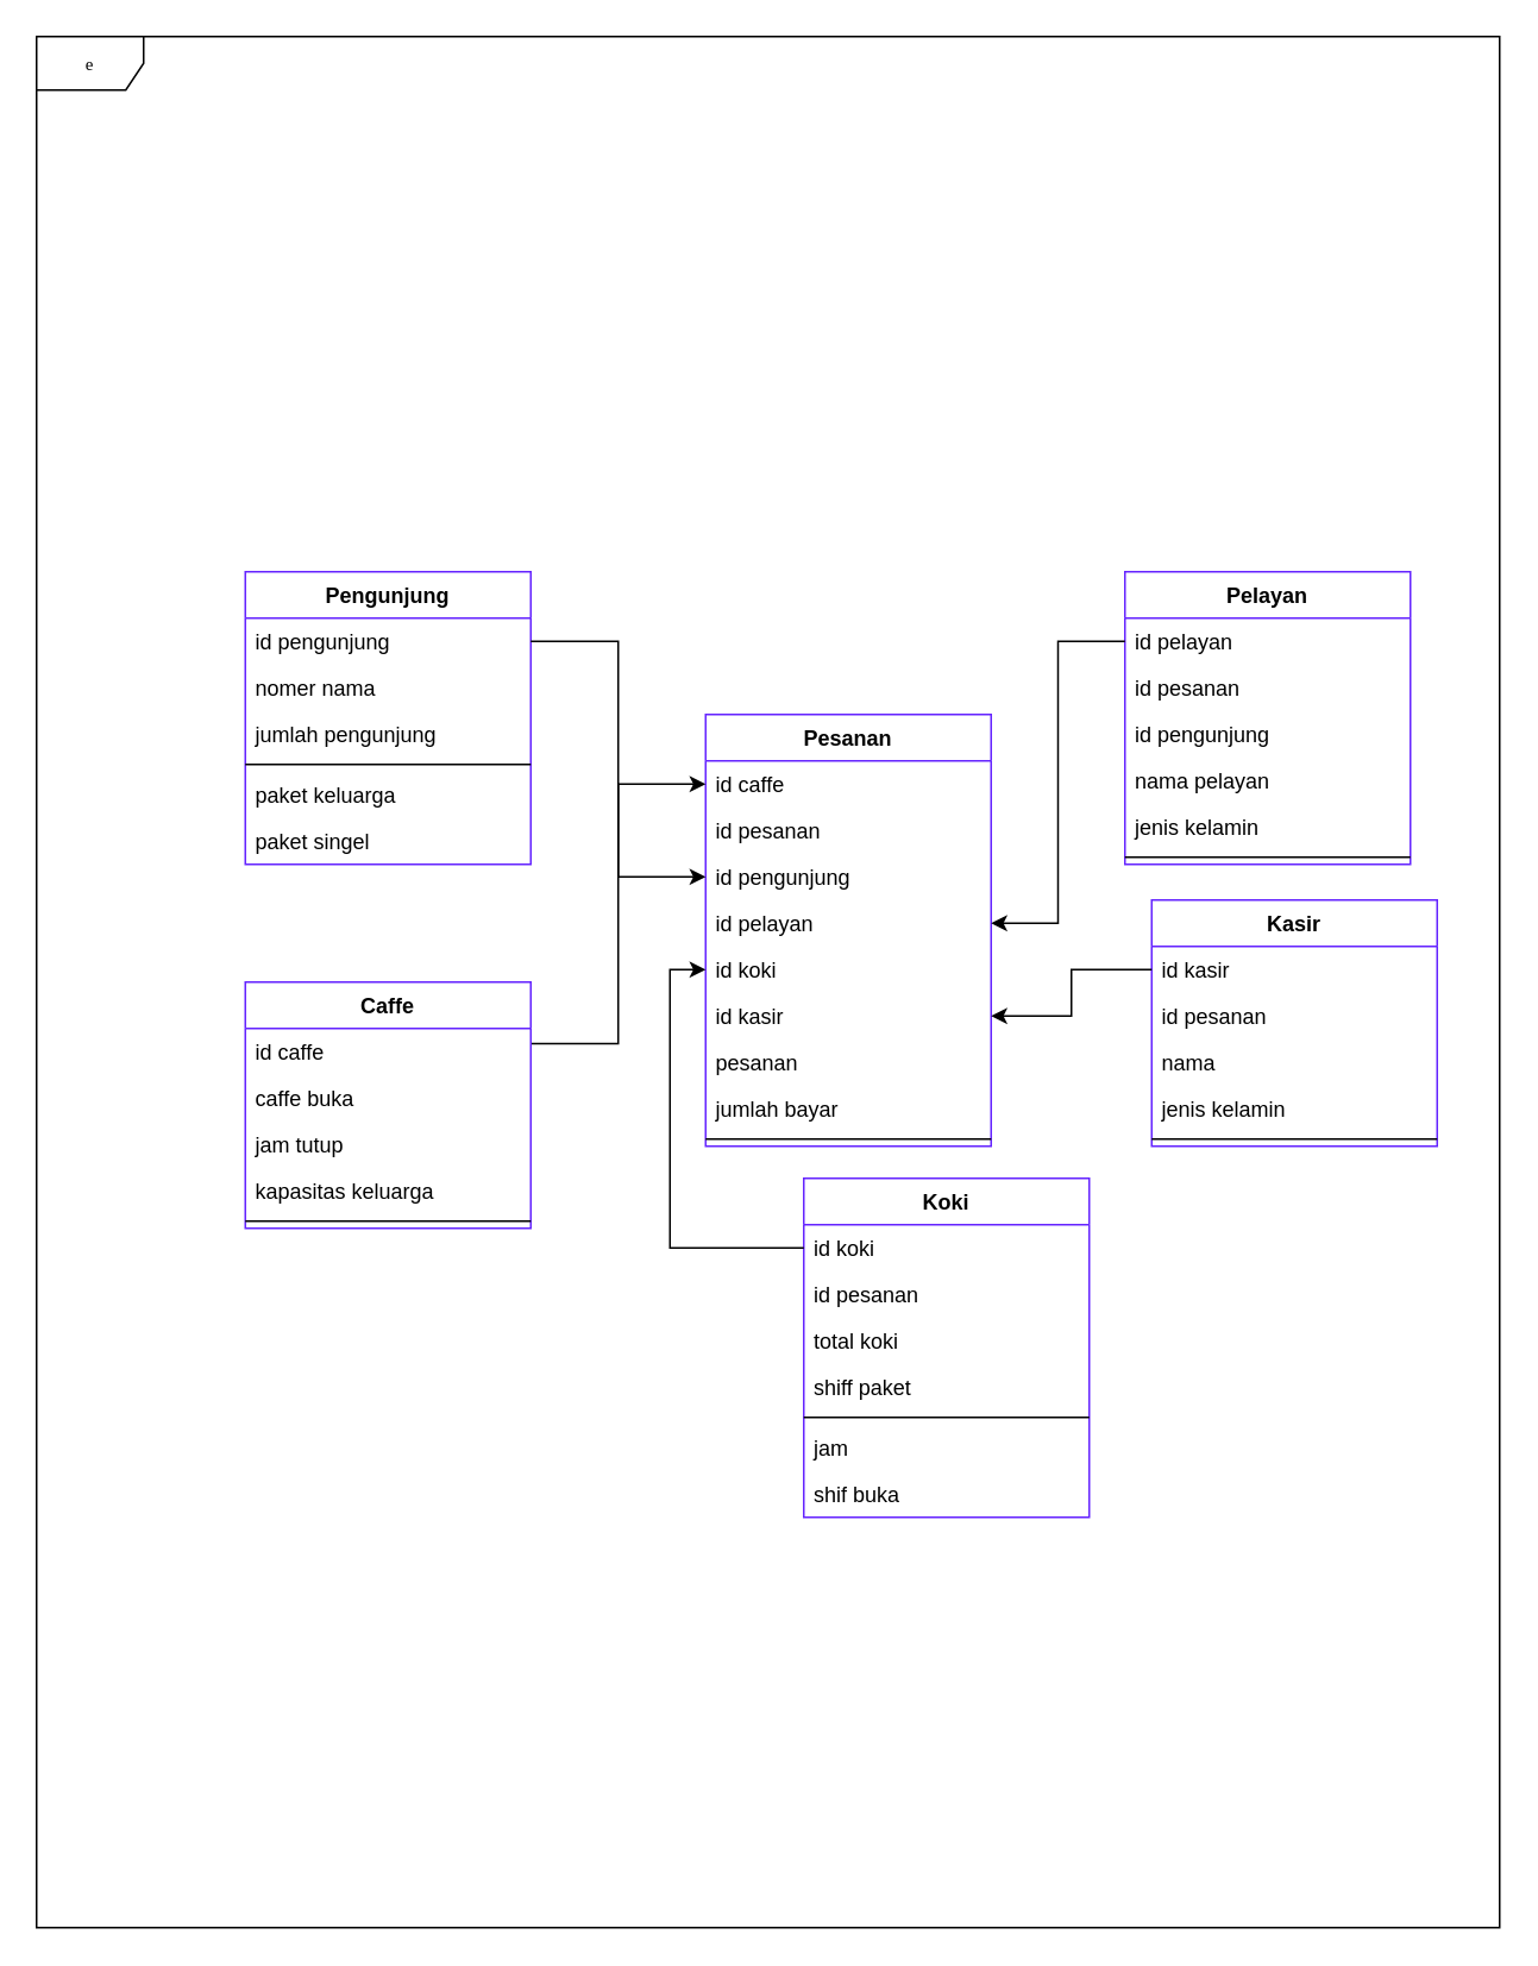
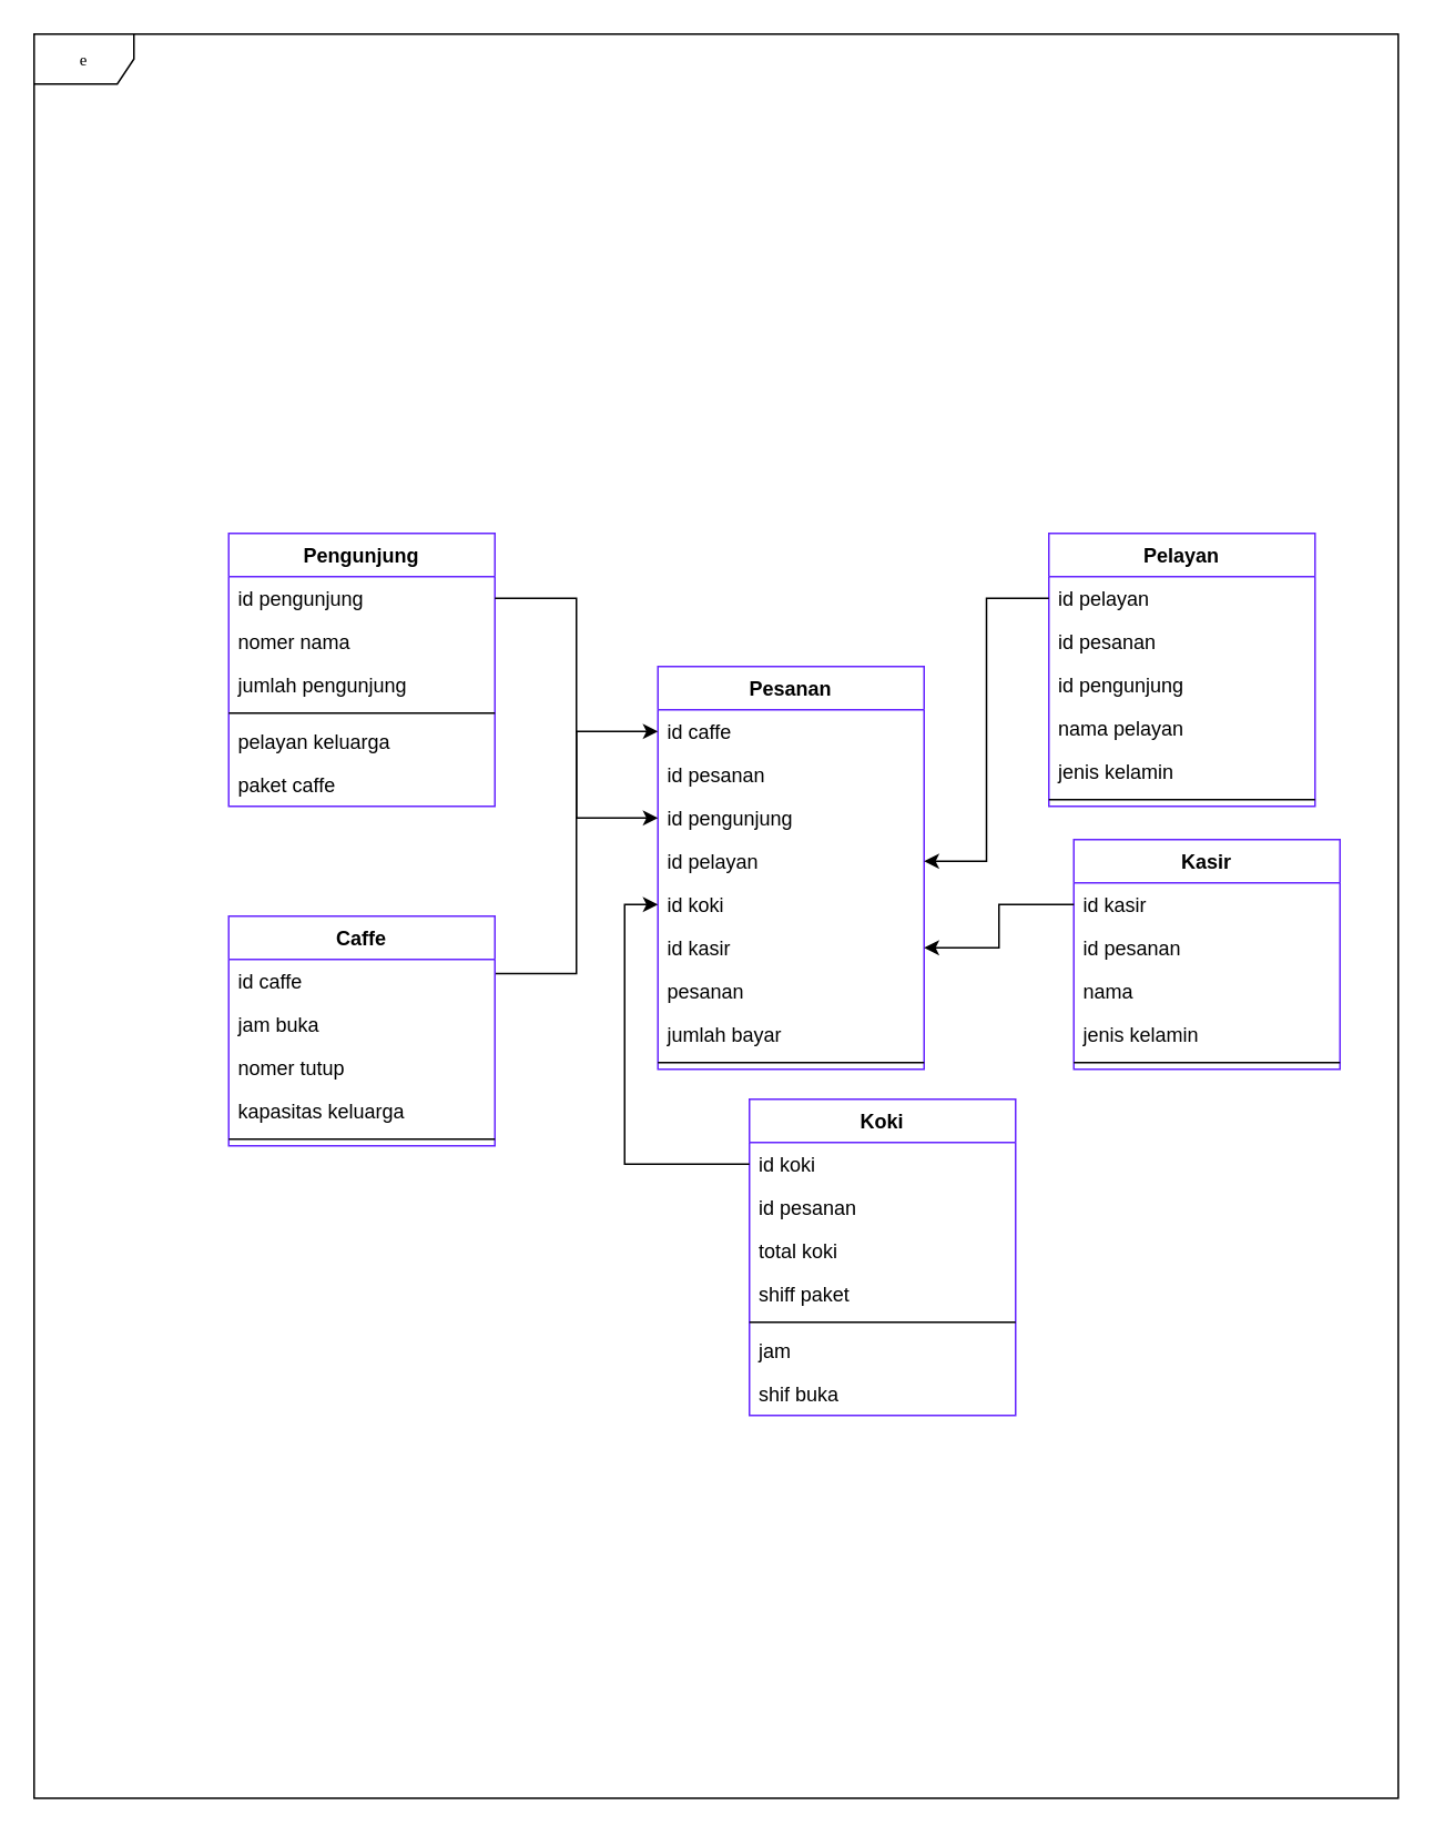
  <mxCell id="0" />
  <mxCell id="1" parent="0" />
  <mxCell id="2" value="e" style="shape=umlFrame;whiteSpace=wrap;html=1;rounded=0;shadow=0;comic=0;labelBackgroundColor=none;strokeWidth=1;fontFamily=Verdana;fontSize=10;align=center;" parent="1" vertex="1"><mxGeometry y="20" width="820" height="1060" as="geometry" x="20" /></mxCell>
  <mxCell id="3" value="Pelayan" style="swimlane;fontStyle=1;align=center;verticalAlign=top;childLayout=stackLayout;horizontal=1;startSize=26;horizontalStack=0;resizeParent=1;resizeParentMax=0;resizeLast=0;collapsible=1;marginBottom=0;strokeColor=#6524FF;" vertex="1" parent="1"><mxGeometry x="630" y="320" width="160" height="164" as="geometry" /></mxCell>
  <mxCell id="4" value="id pelayan" style="text;strokeColor=none;fillColor=none;align=left;verticalAlign=top;spacingLeft=4;spacingRight=4;overflow=hidden;rotatable=0;points=[[0,0.5],[1,0.5]];portConstraint=eastwest;" vertex="1" parent="3"><mxGeometry y="26" width="160" height="26" as="geometry" /></mxCell>
  <mxCell id="5" value="id pesanan" style="text;strokeColor=none;fillColor=none;align=left;verticalAlign=top;spacingLeft=4;spacingRight=4;overflow=hidden;rotatable=0;points=[[0,0.5],[1,0.5]];portConstraint=eastwest;" vertex="1" parent="3"><mxGeometry y="52" width="160" height="26" as="geometry" /></mxCell>
  <mxCell id="6" value="id pengunjung" style="text;strokeColor=none;fillColor=none;align=left;verticalAlign=top;spacingLeft=4;spacingRight=4;overflow=hidden;rotatable=0;points=[[0,0.5],[1,0.5]];portConstraint=eastwest;" vertex="1" parent="3"><mxGeometry y="78" width="160" height="26" as="geometry" /></mxCell>
  <mxCell id="7" value="nama pelayan" style="text;strokeColor=none;fillColor=none;align=left;verticalAlign=top;spacingLeft=4;spacingRight=4;overflow=hidden;rotatable=0;points=[[0,0.5],[1,0.5]];portConstraint=eastwest;" vertex="1" parent="3"><mxGeometry y="104" width="160" height="26" as="geometry" /></mxCell>
  <mxCell id="8" value="jenis kelamin" style="text;strokeColor=none;fillColor=none;align=left;verticalAlign=top;spacingLeft=4;spacingRight=4;overflow=hidden;rotatable=0;points=[[0,0.5],[1,0.5]];portConstraint=eastwest;" vertex="1" parent="3"><mxGeometry y="130" width="160" height="26" as="geometry" /></mxCell>
  <mxCell id="9" value="" style="line;strokeWidth=1;fillColor=none;align=left;verticalAlign=middle;spacingTop=-1;spacingLeft=3;spacingRight=3;rotatable=0;labelPosition=right;points=[];portConstraint=eastwest;" vertex="1" parent="3"><mxGeometry y="156" width="160" height="8" as="geometry" /></mxCell>
  <mxCell id="10" value="Pesanan" style="swimlane;fontStyle=1;align=center;verticalAlign=top;childLayout=stackLayout;horizontal=1;startSize=26;horizontalStack=0;resizeParent=1;resizeParentMax=0;resizeLast=0;collapsible=1;marginBottom=0;strokeColor=#6524FF;" vertex="1" parent="1"><mxGeometry x="395" y="400" width="160" height="242" as="geometry" /></mxCell>
  <mxCell id="11" value="id caffe" style="text;strokeColor=none;fillColor=none;align=left;verticalAlign=top;spacingLeft=4;spacingRight=4;overflow=hidden;rotatable=0;points=[[0,0.5],[1,0.5]];portConstraint=eastwest;" vertex="1" parent="10"><mxGeometry y="26" width="160" height="26" as="geometry" /></mxCell>
  <mxCell id="12" value="id pesanan" style="text;strokeColor=none;fillColor=none;align=left;verticalAlign=top;spacingLeft=4;spacingRight=4;overflow=hidden;rotatable=0;points=[[0,0.5],[1,0.5]];portConstraint=eastwest;" vertex="1" parent="10"><mxGeometry y="52" width="160" height="26" as="geometry" /></mxCell>
  <mxCell id="13" value="id pengunjung" style="text;strokeColor=none;fillColor=none;align=left;verticalAlign=top;spacingLeft=4;spacingRight=4;overflow=hidden;rotatable=0;points=[[0,0.5],[1,0.5]];portConstraint=eastwest;" vertex="1" parent="10"><mxGeometry y="78" width="160" height="26" as="geometry" /></mxCell>
  <mxCell id="14" value="id pelayan" style="text;strokeColor=none;fillColor=none;align=left;verticalAlign=top;spacingLeft=4;spacingRight=4;overflow=hidden;rotatable=0;points=[[0,0.5],[1,0.5]];portConstraint=eastwest;" vertex="1" parent="10"><mxGeometry y="104" width="160" height="26" as="geometry" /></mxCell>
  <mxCell id="15" value="id koki" style="text;strokeColor=none;fillColor=none;align=left;verticalAlign=top;spacingLeft=4;spacingRight=4;overflow=hidden;rotatable=0;points=[[0,0.5],[1,0.5]];portConstraint=eastwest;" vertex="1" parent="10"><mxGeometry y="130" width="160" height="26" as="geometry" /></mxCell>
  <mxCell id="16" value="id kasir" style="text;strokeColor=none;fillColor=none;align=left;verticalAlign=top;spacingLeft=4;spacingRight=4;overflow=hidden;rotatable=0;points=[[0,0.5],[1,0.5]];portConstraint=eastwest;" vertex="1" parent="10"><mxGeometry y="156" width="160" height="26" as="geometry" /></mxCell>
  <mxCell id="17" value="pesanan" style="text;strokeColor=none;fillColor=none;align=left;verticalAlign=top;spacingLeft=4;spacingRight=4;overflow=hidden;rotatable=0;points=[[0,0.5],[1,0.5]];portConstraint=eastwest;" vertex="1" parent="10"><mxGeometry y="182" width="160" height="26" as="geometry" /></mxCell>
  <mxCell id="18" value="jumlah bayar" style="text;strokeColor=none;fillColor=none;align=left;verticalAlign=top;spacingLeft=4;spacingRight=4;overflow=hidden;rotatable=0;points=[[0,0.5],[1,0.5]];portConstraint=eastwest;" vertex="1" parent="10"><mxGeometry y="208" width="160" height="26" as="geometry" /></mxCell>
  <mxCell id="19" value="" style="line;strokeWidth=1;fillColor=none;align=left;verticalAlign=middle;spacingTop=-1;spacingLeft=3;spacingRight=3;rotatable=0;labelPosition=right;points=[];portConstraint=eastwest;" vertex="1" parent="10"><mxGeometry y="234" width="160" height="8" as="geometry" /></mxCell>
  <mxCell id="20" value="Pengunjung" style="swimlane;fontStyle=1;align=center;verticalAlign=top;childLayout=stackLayout;horizontal=1;startSize=26;horizontalStack=0;resizeParent=1;resizeParentMax=0;resizeLast=0;collapsible=1;marginBottom=0;strokeColor=#6524FF;" vertex="1" parent="1"><mxGeometry x="137" y="320" width="160" height="164" as="geometry" /></mxCell>
  <mxCell id="21" value="id pengunjung" style="text;strokeColor=none;fillColor=none;align=left;verticalAlign=top;spacingLeft=4;spacingRight=4;overflow=hidden;rotatable=0;points=[[0,0.5],[1,0.5]];portConstraint=eastwest;" vertex="1" parent="20"><mxGeometry y="26" width="160" height="26" as="geometry" /></mxCell>
  <mxCell id="22" value="nomer nama" style="text;strokeColor=none;fillColor=none;align=left;verticalAlign=top;spacingLeft=4;spacingRight=4;overflow=hidden;rotatable=0;points=[[0,0.5],[1,0.5]];portConstraint=eastwest;" vertex="1" parent="20"><mxGeometry y="52" width="160" height="26" as="geometry" /></mxCell>
  <mxCell id="23" value="jumlah pengunjung" style="text;strokeColor=none;fillColor=none;align=left;verticalAlign=top;spacingLeft=4;spacingRight=4;overflow=hidden;rotatable=0;points=[[0,0.5],[1,0.5]];portConstraint=eastwest;" vertex="1" parent="20"><mxGeometry y="78" width="160" height="26" as="geometry" /></mxCell>
  <mxCell id="24" value="" style="line;strokeWidth=1;fillColor=none;align=left;verticalAlign=middle;spacingTop=-1;spacingLeft=3;spacingRight=3;rotatable=0;labelPosition=right;points=[];portConstraint=eastwest;" vertex="1" parent="20"><mxGeometry y="104" width="160" height="8" as="geometry" /></mxCell>
- <mxCell id="25" value="paket keluarga" style="text;strokeColor=none;fillColor=none;align=left;verticalAlign=top;spacingLeft=4;spacingRight=4;overflow=hidden;rotatable=0;points=[[0,0.5],[1,0.5]];portConstraint=eastwest;" vertex="1" parent="20"><mxGeometry y="112" width="160" height="26" as="geometry" /></mxCell>
- <mxCell id="26" value="paket singel" style="text;strokeColor=none;fillColor=none;align=left;verticalAlign=top;spacingLeft=4;spacingRight=4;overflow=hidden;rotatable=0;points=[[0,0.5],[1,0.5]];portConstraint=eastwest;" vertex="1" parent="20"><mxGeometry y="138" width="160" height="26" as="geometry" /></mxCell>
+ <mxCell id="25" value="pelayan keluarga" style="text;strokeColor=none;fillColor=none;align=left;verticalAlign=top;spacingLeft=4;spacingRight=4;overflow=hidden;rotatable=0;points=[[0,0.5],[1,0.5]];portConstraint=eastwest;" vertex="1" parent="20"><mxGeometry y="112" width="160" height="26" as="geometry" /></mxCell>
+ <mxCell id="26" value="paket caffe" style="text;strokeColor=none;fillColor=none;align=left;verticalAlign=top;spacingLeft=4;spacingRight=4;overflow=hidden;rotatable=0;points=[[0,0.5],[1,0.5]];portConstraint=eastwest;" vertex="1" parent="20"><mxGeometry y="138" width="160" height="26" as="geometry" /></mxCell>
  <mxCell id="27" value="Kasir" style="swimlane;fontStyle=1;align=center;verticalAlign=top;childLayout=stackLayout;horizontal=1;startSize=26;horizontalStack=0;resizeParent=1;resizeParentMax=0;resizeLast=0;collapsible=1;marginBottom=0;strokeColor=#6524FF;" vertex="1" parent="1"><mxGeometry x="645" y="504" width="160" height="138" as="geometry" /></mxCell>
  <mxCell id="28" value="id kasir" style="text;strokeColor=none;fillColor=none;align=left;verticalAlign=top;spacingLeft=4;spacingRight=4;overflow=hidden;rotatable=0;points=[[0,0.5],[1,0.5]];portConstraint=eastwest;" vertex="1" parent="27"><mxGeometry y="26" width="160" height="26" as="geometry" /></mxCell>
  <mxCell id="29" value="id pesanan" style="text;strokeColor=none;fillColor=none;align=left;verticalAlign=top;spacingLeft=4;spacingRight=4;overflow=hidden;rotatable=0;points=[[0,0.5],[1,0.5]];portConstraint=eastwest;" vertex="1" parent="27"><mxGeometry y="52" width="160" height="26" as="geometry" /></mxCell>
  <mxCell id="30" value="nama" style="text;strokeColor=none;fillColor=none;align=left;verticalAlign=top;spacingLeft=4;spacingRight=4;overflow=hidden;rotatable=0;points=[[0,0.5],[1,0.5]];portConstraint=eastwest;" vertex="1" parent="27"><mxGeometry y="78" width="160" height="26" as="geometry" /></mxCell>
  <mxCell id="31" value="jenis kelamin" style="text;strokeColor=none;fillColor=none;align=left;verticalAlign=top;spacingLeft=4;spacingRight=4;overflow=hidden;rotatable=0;points=[[0,0.5],[1,0.5]];portConstraint=eastwest;" vertex="1" parent="27"><mxGeometry y="104" width="160" height="26" as="geometry" /></mxCell>
  <mxCell id="32" value="" style="line;strokeWidth=1;fillColor=none;align=left;verticalAlign=middle;spacingTop=-1;spacingLeft=3;spacingRight=3;rotatable=0;labelPosition=right;points=[];portConstraint=eastwest;" vertex="1" parent="27"><mxGeometry y="130" width="160" height="8" as="geometry" /></mxCell>
  <mxCell id="33" style="edgeStyle=orthogonalEdgeStyle;rounded=0;orthogonalLoop=1;jettySize=auto;html=1;exitX=1;exitY=0.25;exitDx=0;exitDy=0;entryX=0;entryY=0.5;entryDx=0;entryDy=0;" edge="1" parent="1" source="34" target="11"><mxGeometry relative="1" as="geometry" /></mxCell>
  <mxCell id="34" value="Caffe" style="swimlane;fontStyle=1;align=center;verticalAlign=top;childLayout=stackLayout;horizontal=1;startSize=26;horizontalStack=0;resizeParent=1;resizeParentMax=0;resizeLast=0;collapsible=1;marginBottom=0;strokeColor=#6524FF;" vertex="1" parent="1"><mxGeometry x="137" y="550" width="160" height="138" as="geometry" /></mxCell>
  <mxCell id="35" value="id caffe" style="text;strokeColor=none;fillColor=none;align=left;verticalAlign=top;spacingLeft=4;spacingRight=4;overflow=hidden;rotatable=0;points=[[0,0.5],[1,0.5]];portConstraint=eastwest;" vertex="1" parent="34"><mxGeometry y="26" width="160" height="26" as="geometry" /></mxCell>
- <mxCell id="36" value="caffe buka" style="text;strokeColor=none;fillColor=none;align=left;verticalAlign=top;spacingLeft=4;spacingRight=4;overflow=hidden;rotatable=0;points=[[0,0.5],[1,0.5]];portConstraint=eastwest;" vertex="1" parent="34"><mxGeometry y="52" width="160" height="26" as="geometry" /></mxCell>
- <mxCell id="37" value="jam tutup" style="text;strokeColor=none;fillColor=none;align=left;verticalAlign=top;spacingLeft=4;spacingRight=4;overflow=hidden;rotatable=0;points=[[0,0.5],[1,0.5]];portConstraint=eastwest;" vertex="1" parent="34"><mxGeometry y="78" width="160" height="26" as="geometry" /></mxCell>
+ <mxCell id="36" value="jam buka" style="text;strokeColor=none;fillColor=none;align=left;verticalAlign=top;spacingLeft=4;spacingRight=4;overflow=hidden;rotatable=0;points=[[0,0.5],[1,0.5]];portConstraint=eastwest;" vertex="1" parent="34"><mxGeometry y="52" width="160" height="26" as="geometry" /></mxCell>
+ <mxCell id="37" value="nomer tutup" style="text;strokeColor=none;fillColor=none;align=left;verticalAlign=top;spacingLeft=4;spacingRight=4;overflow=hidden;rotatable=0;points=[[0,0.5],[1,0.5]];portConstraint=eastwest;" vertex="1" parent="34"><mxGeometry y="78" width="160" height="26" as="geometry" /></mxCell>
  <mxCell id="38" value="kapasitas keluarga" style="text;strokeColor=none;fillColor=none;align=left;verticalAlign=top;spacingLeft=4;spacingRight=4;overflow=hidden;rotatable=0;points=[[0,0.5],[1,0.5]];portConstraint=eastwest;" vertex="1" parent="34"><mxGeometry y="104" width="160" height="26" as="geometry" /></mxCell>
  <mxCell id="39" value="" style="line;strokeWidth=1;fillColor=none;align=left;verticalAlign=middle;spacingTop=-1;spacingLeft=3;spacingRight=3;rotatable=0;labelPosition=right;points=[];portConstraint=eastwest;" vertex="1" parent="34"><mxGeometry y="130" width="160" height="8" as="geometry" /></mxCell>
  <mxCell id="40" value="Koki" style="swimlane;fontStyle=1;align=center;verticalAlign=top;childLayout=stackLayout;horizontal=1;startSize=26;horizontalStack=0;resizeParent=1;resizeParentMax=0;resizeLast=0;collapsible=1;marginBottom=0;strokeColor=#6524FF;" vertex="1" parent="1"><mxGeometry x="450" y="660" width="160" height="190" as="geometry" /></mxCell>
  <mxCell id="41" value="id koki" style="text;strokeColor=none;fillColor=none;align=left;verticalAlign=top;spacingLeft=4;spacingRight=4;overflow=hidden;rotatable=0;points=[[0,0.5],[1,0.5]];portConstraint=eastwest;" vertex="1" parent="40"><mxGeometry y="26" width="160" height="26" as="geometry" /></mxCell>
  <mxCell id="42" value="id pesanan" style="text;strokeColor=none;fillColor=none;align=left;verticalAlign=top;spacingLeft=4;spacingRight=4;overflow=hidden;rotatable=0;points=[[0,0.5],[1,0.5]];portConstraint=eastwest;" vertex="1" parent="40"><mxGeometry y="52" width="160" height="26" as="geometry" /></mxCell>
  <mxCell id="43" value="total koki" style="text;strokeColor=none;fillColor=none;align=left;verticalAlign=top;spacingLeft=4;spacingRight=4;overflow=hidden;rotatable=0;points=[[0,0.5],[1,0.5]];portConstraint=eastwest;" vertex="1" parent="40"><mxGeometry y="78" width="160" height="26" as="geometry" /></mxCell>
  <mxCell id="44" value="shiff paket" style="text;strokeColor=none;fillColor=none;align=left;verticalAlign=top;spacingLeft=4;spacingRight=4;overflow=hidden;rotatable=0;points=[[0,0.5],[1,0.5]];portConstraint=eastwest;" vertex="1" parent="40"><mxGeometry y="104" width="160" height="26" as="geometry" /></mxCell>
  <mxCell id="45" value="" style="line;strokeWidth=1;fillColor=none;align=left;verticalAlign=middle;spacingTop=-1;spacingLeft=3;spacingRight=3;rotatable=0;labelPosition=right;points=[];portConstraint=eastwest;" vertex="1" parent="40"><mxGeometry y="130" width="160" height="8" as="geometry" /></mxCell>
  <mxCell id="46" value="jam " style="text;strokeColor=none;fillColor=none;align=left;verticalAlign=top;spacingLeft=4;spacingRight=4;overflow=hidden;rotatable=0;points=[[0,0.5],[1,0.5]];portConstraint=eastwest;" vertex="1" parent="40"><mxGeometry y="138" width="160" height="26" as="geometry" /></mxCell>
  <mxCell id="47" value="shif buka" style="text;strokeColor=none;fillColor=none;align=left;verticalAlign=top;spacingLeft=4;spacingRight=4;overflow=hidden;rotatable=0;points=[[0,0.5],[1,0.5]];portConstraint=eastwest;" vertex="1" parent="40"><mxGeometry y="164" width="160" height="26" as="geometry" /></mxCell>
  <mxCell id="48" style="edgeStyle=orthogonalEdgeStyle;rounded=0;orthogonalLoop=1;jettySize=auto;html=1;exitX=0;exitY=0.5;exitDx=0;exitDy=0;" edge="1" parent="1" source="4" target="14"><mxGeometry relative="1" as="geometry" /></mxCell>
  <mxCell id="49" style="edgeStyle=orthogonalEdgeStyle;rounded=0;orthogonalLoop=1;jettySize=auto;html=1;exitX=0;exitY=0.5;exitDx=0;exitDy=0;entryX=1;entryY=0.5;entryDx=0;entryDy=0;" edge="1" parent="1" source="28" target="16"><mxGeometry relative="1" as="geometry" /></mxCell>
  <mxCell id="50" style="edgeStyle=orthogonalEdgeStyle;rounded=0;orthogonalLoop=1;jettySize=auto;html=1;exitX=0;exitY=0.5;exitDx=0;exitDy=0;entryX=0;entryY=0.5;entryDx=0;entryDy=0;" edge="1" parent="1" source="41" target="15"><mxGeometry relative="1" as="geometry" /></mxCell>
  <mxCell id="51" style="edgeStyle=orthogonalEdgeStyle;rounded=0;orthogonalLoop=1;jettySize=auto;html=1;exitX=1;exitY=0.5;exitDx=0;exitDy=0;entryX=0;entryY=0.5;entryDx=0;entryDy=0;" edge="1" parent="1" source="21" target="13"><mxGeometry relative="1" as="geometry" /></mxCell>
